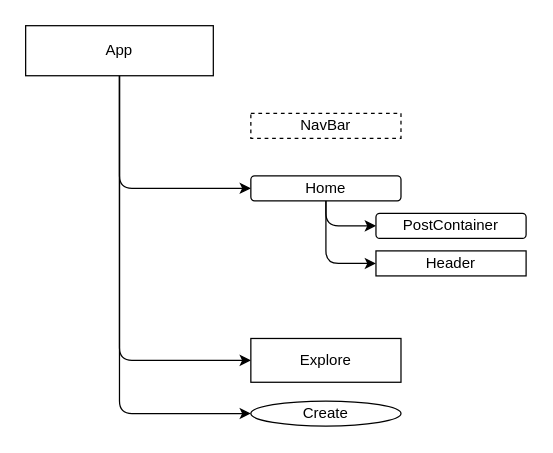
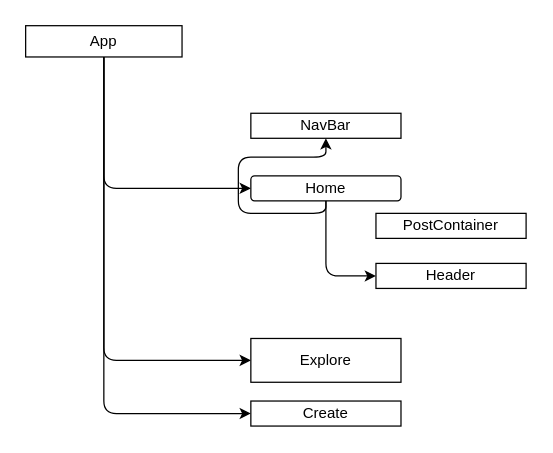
  <mxCell id="0" />
  <mxCell id="1" parent="0" />
  <mxCell id="2" style="edgeStyle=orthogonalEdgeStyle;html=1;exitX=0.5;exitY=1;exitDx=0;exitDy=0;entryX=0;entryY=0.5;entryDx=0;entryDy=0;" parent="1" source="5" target="8" edge="1"><mxGeometry relative="1" as="geometry" /></mxCell>
  <mxCell id="3" style="edgeStyle=orthogonalEdgeStyle;html=1;exitX=0.5;exitY=1;exitDx=0;exitDy=0;entryX=0;entryY=0.5;entryDx=0;entryDy=0;" parent="1" source="5" target="9" edge="1"><mxGeometry relative="1" as="geometry" /></mxCell>
  <mxCell id="4" style="edgeStyle=orthogonalEdgeStyle;html=1;exitX=0.5;exitY=1;exitDx=0;exitDy=0;entryX=0;entryY=0.5;entryDx=0;entryDy=0;" parent="1" source="5" target="10" edge="1"><mxGeometry relative="1" as="geometry" /></mxCell>
- <mxCell id="5" value="App" style="whiteSpace=wrap;html=1;" parent="1" vertex="1"><mxGeometry x="20" y="20" width="150" height="40" as="geometry" /></mxCell>
- <mxCell id="6" style="edgeStyle=orthogonalEdgeStyle;html=1;exitX=0.5;exitY=1;exitDx=0;exitDy=0;entryX=0;entryY=0.5;entryDx=0;entryDy=0;" parent="1" source="8" target="12" edge="1"><mxGeometry relative="1" as="geometry" /></mxCell>
+ <mxCell id="5" value="App" style="whiteSpace=wrap;html=1;" parent="1" vertex="1"><mxGeometry x="20" y="20" width="125" height="25" as="geometry" /></mxCell>
+ <mxCell id="6" style="edgeStyle=orthogonalEdgeStyle;html=1;exitX=0.5;exitY=1;exitDx=0;exitDy=0;" parent="1" source="8" target="11" edge="1"><mxGeometry relative="1" as="geometry" /></mxCell>
  <mxCell id="7" style="edgeStyle=orthogonalEdgeStyle;html=1;exitX=0.5;exitY=1;exitDx=0;exitDy=0;entryX=0;entryY=0.5;entryDx=0;entryDy=0;" parent="1" source="8" target="13" edge="1"><mxGeometry relative="1" as="geometry" /></mxCell>
  <mxCell id="8" value="Home" style="whiteSpace=wrap;html=1;rounded=1;" parent="1" vertex="1"><mxGeometry x="200" y="140" width="120" height="20" as="geometry" /></mxCell>
  <mxCell id="9" value="Explore" style="whiteSpace=wrap;html=1;" parent="1" vertex="1"><mxGeometry x="200" y="270" width="120" height="35" as="geometry" /></mxCell>
- <mxCell id="10" value="Create" style="ellipse;whiteSpace=wrap;html=1;" parent="1" vertex="1"><mxGeometry x="200" y="320" width="120" height="20" as="geometry" /></mxCell>
- <mxCell id="11" value="NavBar" style="whiteSpace=wrap;html=1;dashed=1;" parent="1" vertex="1"><mxGeometry x="200" y="90" width="120" height="20" as="geometry" /></mxCell>
- <mxCell id="12" value="PostContainer" style="whiteSpace=wrap;html=1;rounded=1;" parent="1" vertex="1"><mxGeometry x="300" y="170" width="120" height="20" as="geometry" /></mxCell>
- <mxCell id="13" value="Header" style="whiteSpace=wrap;html=1;" parent="1" vertex="1"><mxGeometry x="300" y="200" width="120" height="20" as="geometry" /></mxCell>
+ <mxCell id="10" value="Create" style="whiteSpace=wrap;html=1;" parent="1" vertex="1"><mxGeometry x="200" y="320" width="120" height="20" as="geometry" /></mxCell>
+ <mxCell id="11" value="NavBar" style="whiteSpace=wrap;html=1;" parent="1" vertex="1"><mxGeometry x="200" y="90" width="120" height="20" as="geometry" /></mxCell>
+ <mxCell id="12" value="PostContainer" style="whiteSpace=wrap;html=1;" parent="1" vertex="1"><mxGeometry x="300" y="170" width="120" height="20" as="geometry" /></mxCell>
+ <mxCell id="13" value="Header" style="whiteSpace=wrap;html=1;" parent="1" vertex="1"><mxGeometry x="300" y="210" width="120" height="20" as="geometry" /></mxCell>
